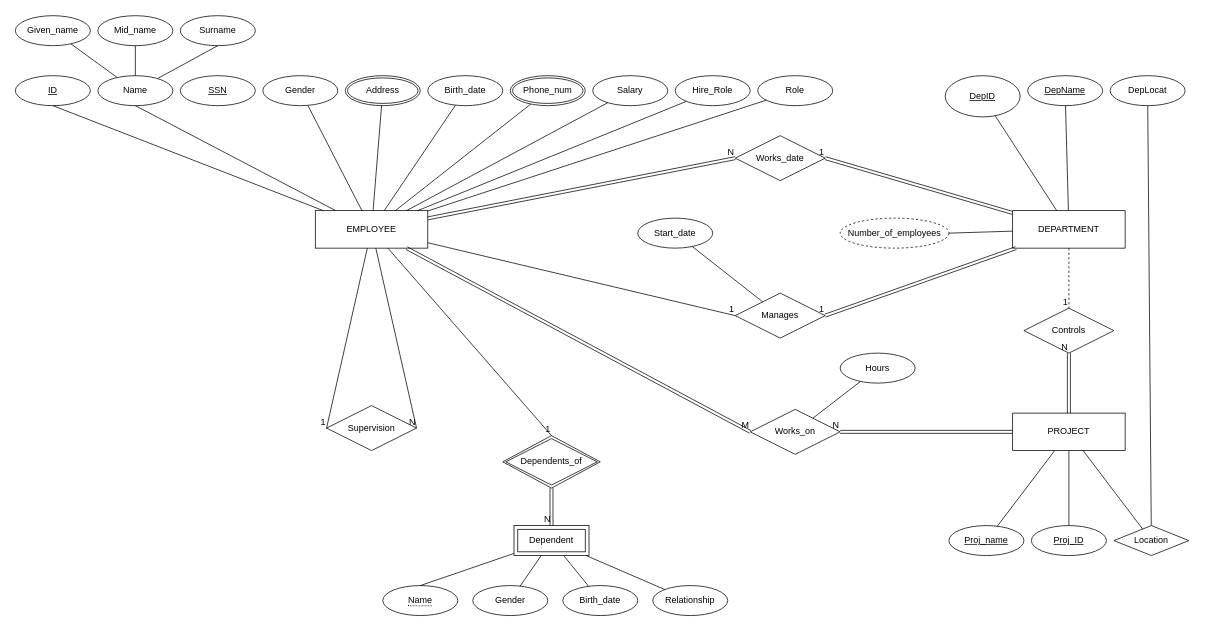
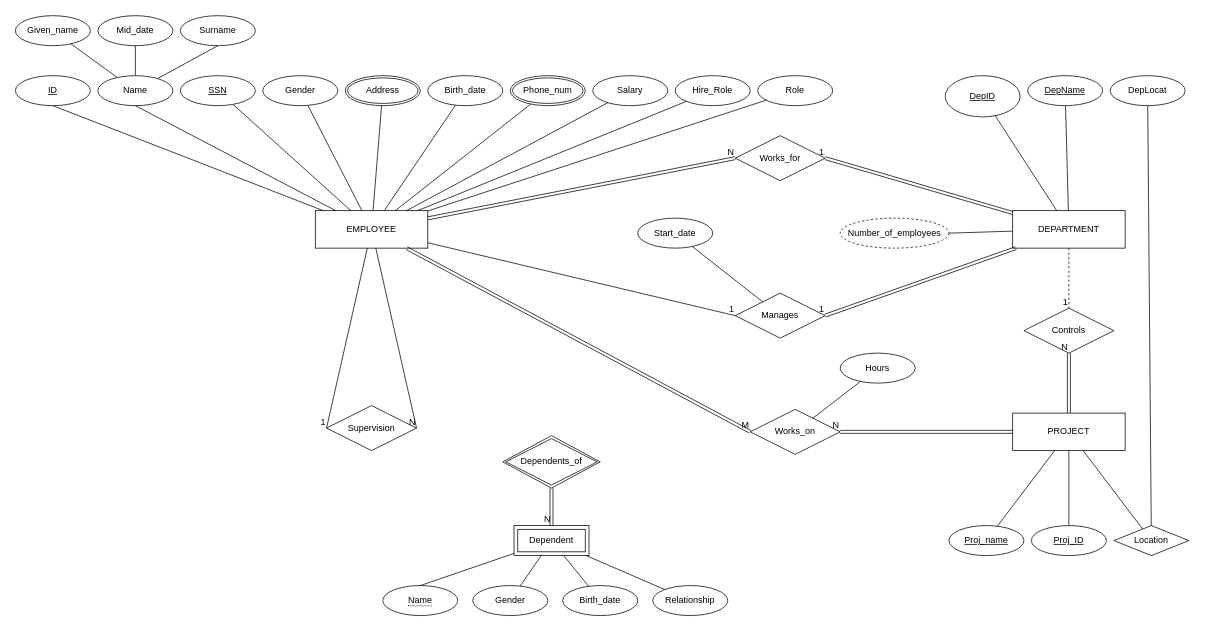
  <mxCell id="0" />
  <mxCell id="1" parent="0" />
  <mxCell id="2" value="EMPLOYEE" style="whiteSpace=wrap;html=1;align=center;" parent="1" vertex="1"><mxGeometry x="420" y="280" width="150" height="50" as="geometry" /></mxCell>
  <mxCell id="3" value="Given_name" style="ellipse;whiteSpace=wrap;html=1;align=center;" parent="1" vertex="1"><mxGeometry y="20" width="100" height="40" as="geometry" x="20" /></mxCell>
  <mxCell id="4" value="Surname" style="ellipse;whiteSpace=wrap;html=1;align=center;" parent="1" vertex="1"><mxGeometry x="240" y="20" width="100" height="40" as="geometry" /></mxCell>
  <mxCell id="5" value="" style="endArrow=none;html=1;rounded=0;" parent="1" source="3" target="9" edge="1"><mxGeometry relative="1" as="geometry"><mxPoint x="350" y="290" as="sourcePoint" /><mxPoint x="510" y="290" as="targetPoint" /></mxGeometry></mxCell>
  <mxCell id="6" value="" style="endArrow=none;html=1;rounded=0;entryX=0.5;entryY=1;entryDx=0;entryDy=0;" parent="1" source="9" target="4" edge="1"><mxGeometry relative="1" as="geometry"><mxPoint x="180" y="180" as="sourcePoint" /><mxPoint x="340" y="180" as="targetPoint" /></mxGeometry></mxCell>
  <mxCell id="7" value="ID" style="ellipse;whiteSpace=wrap;html=1;align=center;fontStyle=4;" parent="1" vertex="1"><mxGeometry width="100" height="40" as="geometry" x="20" y="100" /></mxCell>
  <mxCell id="8" value="" style="endArrow=none;html=1;rounded=0;exitX=0.5;exitY=1;exitDx=0;exitDy=0;" parent="1" source="7" target="2" edge="1"><mxGeometry relative="1" as="geometry"><mxPoint x="350" y="290" as="sourcePoint" /><mxPoint x="170" y="290" as="targetPoint" /></mxGeometry></mxCell>
  <mxCell id="9" value="Name" style="ellipse;whiteSpace=wrap;html=1;align=center;" parent="1" vertex="1"><mxGeometry x="130" width="100" height="40" as="geometry" y="100" /></mxCell>
  <mxCell id="10" value="" style="endArrow=none;html=1;rounded=0;entryX=0.5;entryY=1;entryDx=0;entryDy=0;" parent="1" source="2" target="9" edge="1"><mxGeometry relative="1" as="geometry"><mxPoint x="120" y="290" as="sourcePoint" /><mxPoint x="280" y="290" as="targetPoint" /></mxGeometry></mxCell>
- <mxCell id="11" value="Mid_name" style="ellipse;whiteSpace=wrap;html=1;align=center;" parent="1" vertex="1"><mxGeometry x="130" y="20" width="100" height="40" as="geometry" /></mxCell>
+ <mxCell id="11" value="Mid_date" style="ellipse;whiteSpace=wrap;html=1;align=center;" parent="1" vertex="1"><mxGeometry x="130" y="20" width="100" height="40" as="geometry" /></mxCell>
  <mxCell id="12" value="" style="endArrow=none;html=1;rounded=0;" parent="1" source="11" target="9" edge="1"><mxGeometry relative="1" as="geometry"><mxPoint x="350" y="120" as="sourcePoint" /><mxPoint x="510" y="120" as="targetPoint" /></mxGeometry></mxCell>
  <mxCell id="13" value="SSN" style="ellipse;whiteSpace=wrap;html=1;align=center;fontStyle=4;" parent="1" vertex="1"><mxGeometry x="240" width="100" height="40" as="geometry" y="100" /></mxCell>
+ <mxCell id="14" value="" style="endArrow=none;html=1;rounded=0;" parent="1" source="2" target="13" edge="1"><mxGeometry relative="1" as="geometry"><mxPoint x="310" y="120" as="sourcePoint" /><mxPoint x="470" y="120" as="targetPoint" /></mxGeometry></mxCell>
  <mxCell id="15" value="Gender" style="ellipse;whiteSpace=wrap;html=1;align=center;" parent="1" vertex="1"><mxGeometry x="350" width="100" height="40" as="geometry" y="100" /></mxCell>
  <mxCell id="16" value="" style="endArrow=none;html=1;rounded=0;" parent="1" source="2" target="15" edge="1"><mxGeometry relative="1" as="geometry"><mxPoint x="340" y="120" as="sourcePoint" /><mxPoint x="500" y="120" as="targetPoint" /></mxGeometry></mxCell>
  <mxCell id="17" value="Address" style="ellipse;shape=doubleEllipse;margin=3;whiteSpace=wrap;html=1;align=center;" parent="1" vertex="1"><mxGeometry x="460" width="100" height="40" as="geometry" y="100" /></mxCell>
  <mxCell id="18" value="" style="endArrow=none;html=1;rounded=0;" parent="1" source="2" target="17" edge="1"><mxGeometry relative="1" as="geometry"><mxPoint x="320" y="290" as="sourcePoint" /><mxPoint x="480" y="290" as="targetPoint" /></mxGeometry></mxCell>
  <mxCell id="19" value="Birth_date" style="ellipse;whiteSpace=wrap;html=1;align=center;" parent="1" vertex="1"><mxGeometry x="570" width="100" height="40" as="geometry" y="100" /></mxCell>
  <mxCell id="20" value="" style="endArrow=none;html=1;rounded=0;" parent="1" source="2" target="19" edge="1"><mxGeometry relative="1" as="geometry"><mxPoint x="390" y="210" as="sourcePoint" /><mxPoint x="550" y="210" as="targetPoint" /></mxGeometry></mxCell>
  <mxCell id="21" value="Salary" style="ellipse;whiteSpace=wrap;html=1;align=center;" parent="1" vertex="1"><mxGeometry x="790" width="100" height="40" as="geometry" y="100" /></mxCell>
  <mxCell id="22" value="" style="endArrow=none;html=1;rounded=0;" parent="1" source="2" target="21" edge="1"><mxGeometry relative="1" as="geometry"><mxPoint x="530" y="200" as="sourcePoint" /><mxPoint x="690" y="200" as="targetPoint" /></mxGeometry></mxCell>
  <mxCell id="23" value="" style="endArrow=none;html=1;rounded=0;" parent="1" source="2" target="87" edge="1"><mxGeometry relative="1" as="geometry"><mxPoint x="590" y="220" as="sourcePoint" /><mxPoint x="707.279" y="137.816" as="targetPoint" /></mxGeometry></mxCell>
  <mxCell id="24" value="Hire_&lt;span style=&quot;background-color: transparent; color: light-dark(rgb(0, 0, 0), rgb(255, 255, 255));&quot;&gt;Role&lt;/span&gt;" style="ellipse;whiteSpace=wrap;html=1;align=center;" parent="1" vertex="1"><mxGeometry x="900" width="100" height="40" as="geometry" y="100" /></mxCell>
  <mxCell id="25" value="" style="endArrow=none;html=1;rounded=0;" parent="1" source="2" target="24" edge="1"><mxGeometry relative="1" as="geometry"><mxPoint x="710" y="210" as="sourcePoint" /><mxPoint x="870" y="210" as="targetPoint" /></mxGeometry></mxCell>
  <mxCell id="26" value="DEPARTMENT" style="whiteSpace=wrap;html=1;align=center;" parent="1" vertex="1"><mxGeometry x="1350" y="280" width="150" height="50" as="geometry" /></mxCell>
  <mxCell id="27" value="DepID" style="ellipse;whiteSpace=wrap;html=1;align=center;fontStyle=4;" parent="1" vertex="1"><mxGeometry x="1260" y="100" width="100" height="55" as="geometry" /></mxCell>
  <mxCell id="28" value="DepName" style="ellipse;whiteSpace=wrap;html=1;align=center;fontStyle=4;" parent="1" vertex="1"><mxGeometry x="1370" width="100" height="40" as="geometry" y="100" /></mxCell>
  <mxCell id="29" value="" style="endArrow=none;html=1;rounded=0;" parent="1" source="27" target="26" edge="1"><mxGeometry relative="1" as="geometry"><mxPoint x="340" y="610" as="sourcePoint" /><mxPoint x="500" y="610" as="targetPoint" /></mxGeometry></mxCell>
  <mxCell id="30" value="" style="endArrow=none;html=1;rounded=0;" parent="1" source="28" target="26" edge="1"><mxGeometry relative="1" as="geometry"><mxPoint x="470" y="610" as="sourcePoint" /><mxPoint x="630" y="610" as="targetPoint" /></mxGeometry></mxCell>
  <mxCell id="31" value="" style="endArrow=none;html=1;rounded=0;" parent="1" source="84" target="52" edge="1"><mxGeometry relative="1" as="geometry"><mxPoint x="1518.947" y="139.505" as="sourcePoint" /><mxPoint x="730" y="610" as="targetPoint" /></mxGeometry></mxCell>
- <mxCell id="32" value="Works_date" style="shape=rhombus;perimeter=rhombusPerimeter;whiteSpace=wrap;html=1;align=center;" parent="1" vertex="1"><mxGeometry x="980" y="180" width="120" height="60" as="geometry" /></mxCell>
+ <mxCell id="32" value="Works_for" style="shape=rhombus;perimeter=rhombusPerimeter;whiteSpace=wrap;html=1;align=center;" parent="1" vertex="1"><mxGeometry x="980" y="180" width="120" height="60" as="geometry" /></mxCell>
  <mxCell id="33" value="Manages" style="shape=rhombus;perimeter=rhombusPerimeter;whiteSpace=wrap;html=1;align=center;" parent="1" vertex="1"><mxGeometry x="980" y="390" width="120" height="60" as="geometry" /></mxCell>
  <mxCell id="34" value="" style="shape=link;html=1;rounded=0;entryX=0;entryY=0.5;entryDx=0;entryDy=0;" parent="1" source="2" target="32" edge="1"><mxGeometry relative="1" as="geometry"><mxPoint x="740" y="300" as="sourcePoint" /><mxPoint x="900" y="300" as="targetPoint" /></mxGeometry></mxCell>
  <mxCell id="35" value="N" style="resizable=0;html=1;whiteSpace=wrap;align=right;verticalAlign=bottom;" parent="34" connectable="0" vertex="1"><mxGeometry x="1" relative="1" as="geometry" /></mxCell>
  <mxCell id="36" value="" style="shape=link;html=1;rounded=0;entryX=1;entryY=0.5;entryDx=0;entryDy=0;" parent="1" source="26" target="32" edge="1"><mxGeometry relative="1" as="geometry"><mxPoint x="1680" y="260" as="sourcePoint" /><mxPoint x="1520" y="260" as="targetPoint" /></mxGeometry></mxCell>
  <mxCell id="37" value="1" style="resizable=0;html=1;whiteSpace=wrap;align=right;verticalAlign=bottom;" parent="36" connectable="0" vertex="1"><mxGeometry x="1" relative="1" as="geometry" /></mxCell>
  <mxCell id="38" value="" style="endArrow=none;html=1;rounded=0;entryX=0;entryY=0.5;entryDx=0;entryDy=0;" parent="1" source="2" target="33" edge="1"><mxGeometry relative="1" as="geometry"><mxPoint x="690" y="360" as="sourcePoint" /><mxPoint x="850" y="360" as="targetPoint" /></mxGeometry></mxCell>
  <mxCell id="39" value="1" style="resizable=0;html=1;whiteSpace=wrap;align=right;verticalAlign=bottom;" parent="38" connectable="0" vertex="1"><mxGeometry x="1" relative="1" as="geometry" /></mxCell>
  <mxCell id="40" value="" style="shape=link;html=1;rounded=0;entryX=1;entryY=0.5;entryDx=0;entryDy=0;" parent="1" source="26" target="33" edge="1"><mxGeometry relative="1" as="geometry"><mxPoint x="1340" y="370" as="sourcePoint" /><mxPoint x="1180" y="370" as="targetPoint" /></mxGeometry></mxCell>
  <mxCell id="41" value="1" style="resizable=0;html=1;whiteSpace=wrap;align=right;verticalAlign=bottom;" parent="40" connectable="0" vertex="1"><mxGeometry x="1" relative="1" as="geometry" /></mxCell>
  <mxCell id="42" value="Supervision" style="shape=rhombus;perimeter=rhombusPerimeter;whiteSpace=wrap;html=1;align=center;" parent="1" vertex="1"><mxGeometry x="435" y="540" width="120" height="60" as="geometry" /></mxCell>
  <mxCell id="43" value="" style="endArrow=none;html=1;rounded=0;entryX=1;entryY=0.5;entryDx=0;entryDy=0;" parent="1" source="2" target="42" edge="1"><mxGeometry relative="1" as="geometry"><mxPoint x="540" y="430" as="sourcePoint" /><mxPoint x="700" y="430" as="targetPoint" /></mxGeometry></mxCell>
  <mxCell id="44" value="N" style="resizable=0;html=1;whiteSpace=wrap;align=right;verticalAlign=bottom;" parent="43" connectable="0" vertex="1"><mxGeometry x="1" relative="1" as="geometry" /></mxCell>
  <mxCell id="45" value="" style="endArrow=none;html=1;rounded=0;entryX=0;entryY=0.5;entryDx=0;entryDy=0;" parent="1" source="2" target="42" edge="1"><mxGeometry relative="1" as="geometry"><mxPoint x="400" y="410" as="sourcePoint" /><mxPoint x="500" y="480" as="targetPoint" /></mxGeometry></mxCell>
  <mxCell id="46" value="1" style="resizable=0;html=1;whiteSpace=wrap;align=right;verticalAlign=bottom;" parent="45" connectable="0" vertex="1"><mxGeometry x="1" relative="1" as="geometry" /></mxCell>
  <mxCell id="47" value="PROJECT" style="whiteSpace=wrap;html=1;align=center;" parent="1" vertex="1"><mxGeometry x="1350" y="550" width="150" height="50" as="geometry" /></mxCell>
  <mxCell id="48" value="Controls" style="shape=rhombus;perimeter=rhombusPerimeter;whiteSpace=wrap;html=1;align=center;" parent="1" vertex="1"><mxGeometry x="1365" y="410" width="120" height="60" as="geometry" /></mxCell>
  <mxCell id="49" value="Works_on" style="shape=rhombus;perimeter=rhombusPerimeter;whiteSpace=wrap;html=1;align=center;" parent="1" vertex="1"><mxGeometry x="1000" y="545" width="120" height="60" as="geometry" /></mxCell>
  <mxCell id="50" value="Proj_ID" style="ellipse;whiteSpace=wrap;html=1;align=center;fontStyle=4;" parent="1" vertex="1"><mxGeometry x="1375" y="700" width="100" height="40" as="geometry" /></mxCell>
  <mxCell id="51" value="Proj_name" style="ellipse;whiteSpace=wrap;html=1;align=center;fontStyle=4;" parent="1" vertex="1"><mxGeometry x="1265" y="700" width="100" height="40" as="geometry" /></mxCell>
  <mxCell id="52" value="Location" style="rhombus;whiteSpace=wrap;html=1;align=center;" parent="1" vertex="1"><mxGeometry x="1485" y="700" width="100" height="40" as="geometry" /></mxCell>
  <mxCell id="53" value="" style="endArrow=none;html=1;rounded=0;" parent="1" source="51" target="47" edge="1"><mxGeometry relative="1" as="geometry"><mxPoint x="1290" y="650" as="sourcePoint" /><mxPoint x="1450" y="650" as="targetPoint" /></mxGeometry></mxCell>
  <mxCell id="54" value="" style="endArrow=none;html=1;rounded=0;" parent="1" source="50" target="47" edge="1"><mxGeometry relative="1" as="geometry"><mxPoint x="1440" y="670" as="sourcePoint" /><mxPoint x="1600" y="670" as="targetPoint" /></mxGeometry></mxCell>
  <mxCell id="55" value="" style="endArrow=none;html=1;rounded=0;" parent="1" source="47" target="52" edge="1"><mxGeometry relative="1" as="geometry"><mxPoint x="1510" y="650" as="sourcePoint" /><mxPoint x="1670" y="650" as="targetPoint" /></mxGeometry></mxCell>
  <mxCell id="56" value="Hours" style="ellipse;whiteSpace=wrap;html=1;align=center;" parent="1" vertex="1"><mxGeometry x="1120" y="470" width="100" height="40" as="geometry" /></mxCell>
  <mxCell id="57" value="" style="endArrow=none;html=1;rounded=0;" parent="1" source="49" target="56" edge="1"><mxGeometry relative="1" as="geometry"><mxPoint x="970" y="490" as="sourcePoint" /><mxPoint x="1130" y="490" as="targetPoint" /></mxGeometry></mxCell>
  <mxCell id="58" value="" style="shape=link;html=1;rounded=0;entryX=0;entryY=0.5;entryDx=0;entryDy=0;" parent="1" source="2" target="49" edge="1"><mxGeometry relative="1" as="geometry"><mxPoint x="630" y="480" as="sourcePoint" /><mxPoint x="790" y="480" as="targetPoint" /></mxGeometry></mxCell>
  <mxCell id="59" value="M" style="resizable=0;html=1;whiteSpace=wrap;align=right;verticalAlign=bottom;" parent="58" connectable="0" vertex="1"><mxGeometry x="1" relative="1" as="geometry" /></mxCell>
  <mxCell id="60" value="" style="shape=link;html=1;rounded=0;entryX=1;entryY=0.5;entryDx=0;entryDy=0;" parent="1" source="47" target="49" edge="1"><mxGeometry relative="1" as="geometry"><mxPoint x="1320" y="570" as="sourcePoint" /><mxPoint x="1160" y="570" as="targetPoint" /></mxGeometry></mxCell>
  <mxCell id="61" value="N" style="resizable=0;html=1;whiteSpace=wrap;align=right;verticalAlign=bottom;" parent="60" connectable="0" vertex="1"><mxGeometry x="1" relative="1" as="geometry" /></mxCell>
  <mxCell id="62" value="" style="endArrow=none;html=1;rounded=0;dashed=1;" parent="1" source="26" target="48" edge="1"><mxGeometry relative="1" as="geometry"><mxPoint x="1350" y="390" as="sourcePoint" /><mxPoint x="1510" y="390" as="targetPoint" /></mxGeometry></mxCell>
  <mxCell id="63" value="1" style="resizable=0;html=1;whiteSpace=wrap;align=right;verticalAlign=bottom;" parent="62" connectable="0" vertex="1"><mxGeometry x="1" relative="1" as="geometry" /></mxCell>
  <mxCell id="64" value="" style="shape=link;html=1;rounded=0;" parent="1" source="47" target="48" edge="1"><mxGeometry relative="1" as="geometry"><mxPoint x="1350" y="520" as="sourcePoint" /><mxPoint x="1510" y="520" as="targetPoint" /></mxGeometry></mxCell>
  <mxCell id="65" value="N" style="resizable=0;html=1;whiteSpace=wrap;align=right;verticalAlign=bottom;" parent="64" connectable="0" vertex="1"><mxGeometry x="1" relative="1" as="geometry" /></mxCell>
  <mxCell id="66" value="Dependen&lt;span style=&quot;background-color: transparent; color: light-dark(rgb(0, 0, 0), rgb(255, 255, 255));&quot;&gt;ts_of&lt;/span&gt;" style="shape=rhombus;double=1;perimeter=rhombusPerimeter;whiteSpace=wrap;html=1;align=center;" parent="1" vertex="1"><mxGeometry x="670" y="580" width="130" height="70" as="geometry" /></mxCell>
- <mxCell id="67" value="" style="endArrow=none;html=1;rounded=0;entryX=0.5;entryY=0;entryDx=0;entryDy=0;" parent="1" source="2" target="66" edge="1"><mxGeometry relative="1" as="geometry"><mxPoint x="630" y="480" as="sourcePoint" /><mxPoint x="790" y="480" as="targetPoint" /></mxGeometry></mxCell>
- <mxCell id="68" value="1" style="resizable=0;html=1;whiteSpace=wrap;align=right;verticalAlign=bottom;" parent="67" connectable="0" vertex="1"><mxGeometry x="1" relative="1" as="geometry" /></mxCell>
  <mxCell id="69" value="Dependent" style="shape=ext;margin=3;double=1;whiteSpace=wrap;html=1;align=center;" parent="1" vertex="1"><mxGeometry x="685" y="700" width="100" height="40" as="geometry" /></mxCell>
  <mxCell id="70" value="" style="shape=link;html=1;rounded=0;exitX=0.5;exitY=1;exitDx=0;exitDy=0;" parent="1" source="66" target="69" edge="1"><mxGeometry relative="1" as="geometry"><mxPoint x="700" y="820" as="sourcePoint" /><mxPoint x="860" y="820" as="targetPoint" /></mxGeometry></mxCell>
  <mxCell id="71" value="N" style="resizable=0;html=1;whiteSpace=wrap;align=right;verticalAlign=bottom;" parent="70" connectable="0" vertex="1"><mxGeometry x="1" relative="1" as="geometry" /></mxCell>
  <mxCell id="72" value="&lt;span style=&quot;border-bottom: 1px dotted&quot;&gt;Name&lt;/span&gt;" style="ellipse;whiteSpace=wrap;html=1;align=center;" parent="1" vertex="1"><mxGeometry x="510" y="780" width="100" height="40" as="geometry" /></mxCell>
  <mxCell id="73" value="Gender" style="ellipse;whiteSpace=wrap;html=1;align=center;" parent="1" vertex="1"><mxGeometry x="630" y="780" width="100" height="40" as="geometry" /></mxCell>
  <mxCell id="74" value="Birth_date" style="ellipse;whiteSpace=wrap;html=1;align=center;" parent="1" vertex="1"><mxGeometry x="750" y="780" width="100" height="40" as="geometry" /></mxCell>
  <mxCell id="75" value="Relationship" style="ellipse;whiteSpace=wrap;html=1;align=center;" parent="1" vertex="1"><mxGeometry x="870" y="780" width="100" height="40" as="geometry" /></mxCell>
  <mxCell id="76" value="" style="endArrow=none;html=1;rounded=0;exitX=0.5;exitY=0;exitDx=0;exitDy=0;" parent="1" source="72" target="69" edge="1"><mxGeometry relative="1" as="geometry"><mxPoint x="560" y="740" as="sourcePoint" /><mxPoint x="720" y="740" as="targetPoint" /></mxGeometry></mxCell>
  <mxCell id="77" value="" style="endArrow=none;html=1;rounded=0;" parent="1" source="73" target="69" edge="1"><mxGeometry relative="1" as="geometry"><mxPoint x="650" y="870" as="sourcePoint" /><mxPoint x="810" y="870" as="targetPoint" /></mxGeometry></mxCell>
  <mxCell id="78" value="" style="endArrow=none;html=1;rounded=0;" parent="1" source="69" target="74" edge="1"><mxGeometry relative="1" as="geometry"><mxPoint x="820" y="710" as="sourcePoint" /><mxPoint x="980" y="710" as="targetPoint" /></mxGeometry></mxCell>
  <mxCell id="79" value="" style="endArrow=none;html=1;rounded=0;" parent="1" source="69" target="75" edge="1"><mxGeometry relative="1" as="geometry"><mxPoint x="840" y="880" as="sourcePoint" /><mxPoint x="1000" y="880" as="targetPoint" /></mxGeometry></mxCell>
  <mxCell id="80" value="Start_date" style="ellipse;whiteSpace=wrap;html=1;align=center;" parent="1" vertex="1"><mxGeometry x="850" y="290" width="100" height="40" as="geometry" /></mxCell>
  <mxCell id="81" value="" style="endArrow=none;html=1;rounded=0;" parent="1" source="80" target="33" edge="1"><mxGeometry relative="1" as="geometry"><mxPoint x="1000" y="340" as="sourcePoint" /><mxPoint x="1160" y="340" as="targetPoint" /></mxGeometry></mxCell>
  <mxCell id="82" value="Number_of_employees" style="ellipse;whiteSpace=wrap;html=1;align=center;dashed=1;" parent="1" vertex="1"><mxGeometry x="1120" y="290" width="145" height="40" as="geometry" /></mxCell>
  <mxCell id="83" value="" style="endArrow=none;html=1;rounded=0;exitX=1;exitY=0.5;exitDx=0;exitDy=0;" parent="1" source="82" target="26" edge="1"><mxGeometry relative="1" as="geometry"><mxPoint x="1250" y="390" as="sourcePoint" /><mxPoint x="1410" y="390" as="targetPoint" /></mxGeometry></mxCell>
  <mxCell id="84" value="DepLocat" style="ellipse;whiteSpace=wrap;html=1;align=center;" vertex="1" parent="1"><mxGeometry x="1480" width="100" height="40" as="geometry" y="100" /></mxCell>
  <mxCell id="85" value="Role" style="ellipse;whiteSpace=wrap;html=1;align=center;" vertex="1" parent="1"><mxGeometry x="1010" width="100" height="40" as="geometry" y="100" /></mxCell>
  <mxCell id="86" value="" style="endArrow=none;html=1;rounded=0;" edge="1" parent="1" source="2" target="85"><mxGeometry relative="1" as="geometry"><mxPoint x="790" y="210" as="sourcePoint" /><mxPoint x="950" y="210" as="targetPoint" /></mxGeometry></mxCell>
  <mxCell id="87" value="Phone_num" style="ellipse;shape=doubleEllipse;margin=3;whiteSpace=wrap;html=1;align=center;" vertex="1" parent="1"><mxGeometry x="680" width="100" height="40" as="geometry" y="100" /></mxCell>
